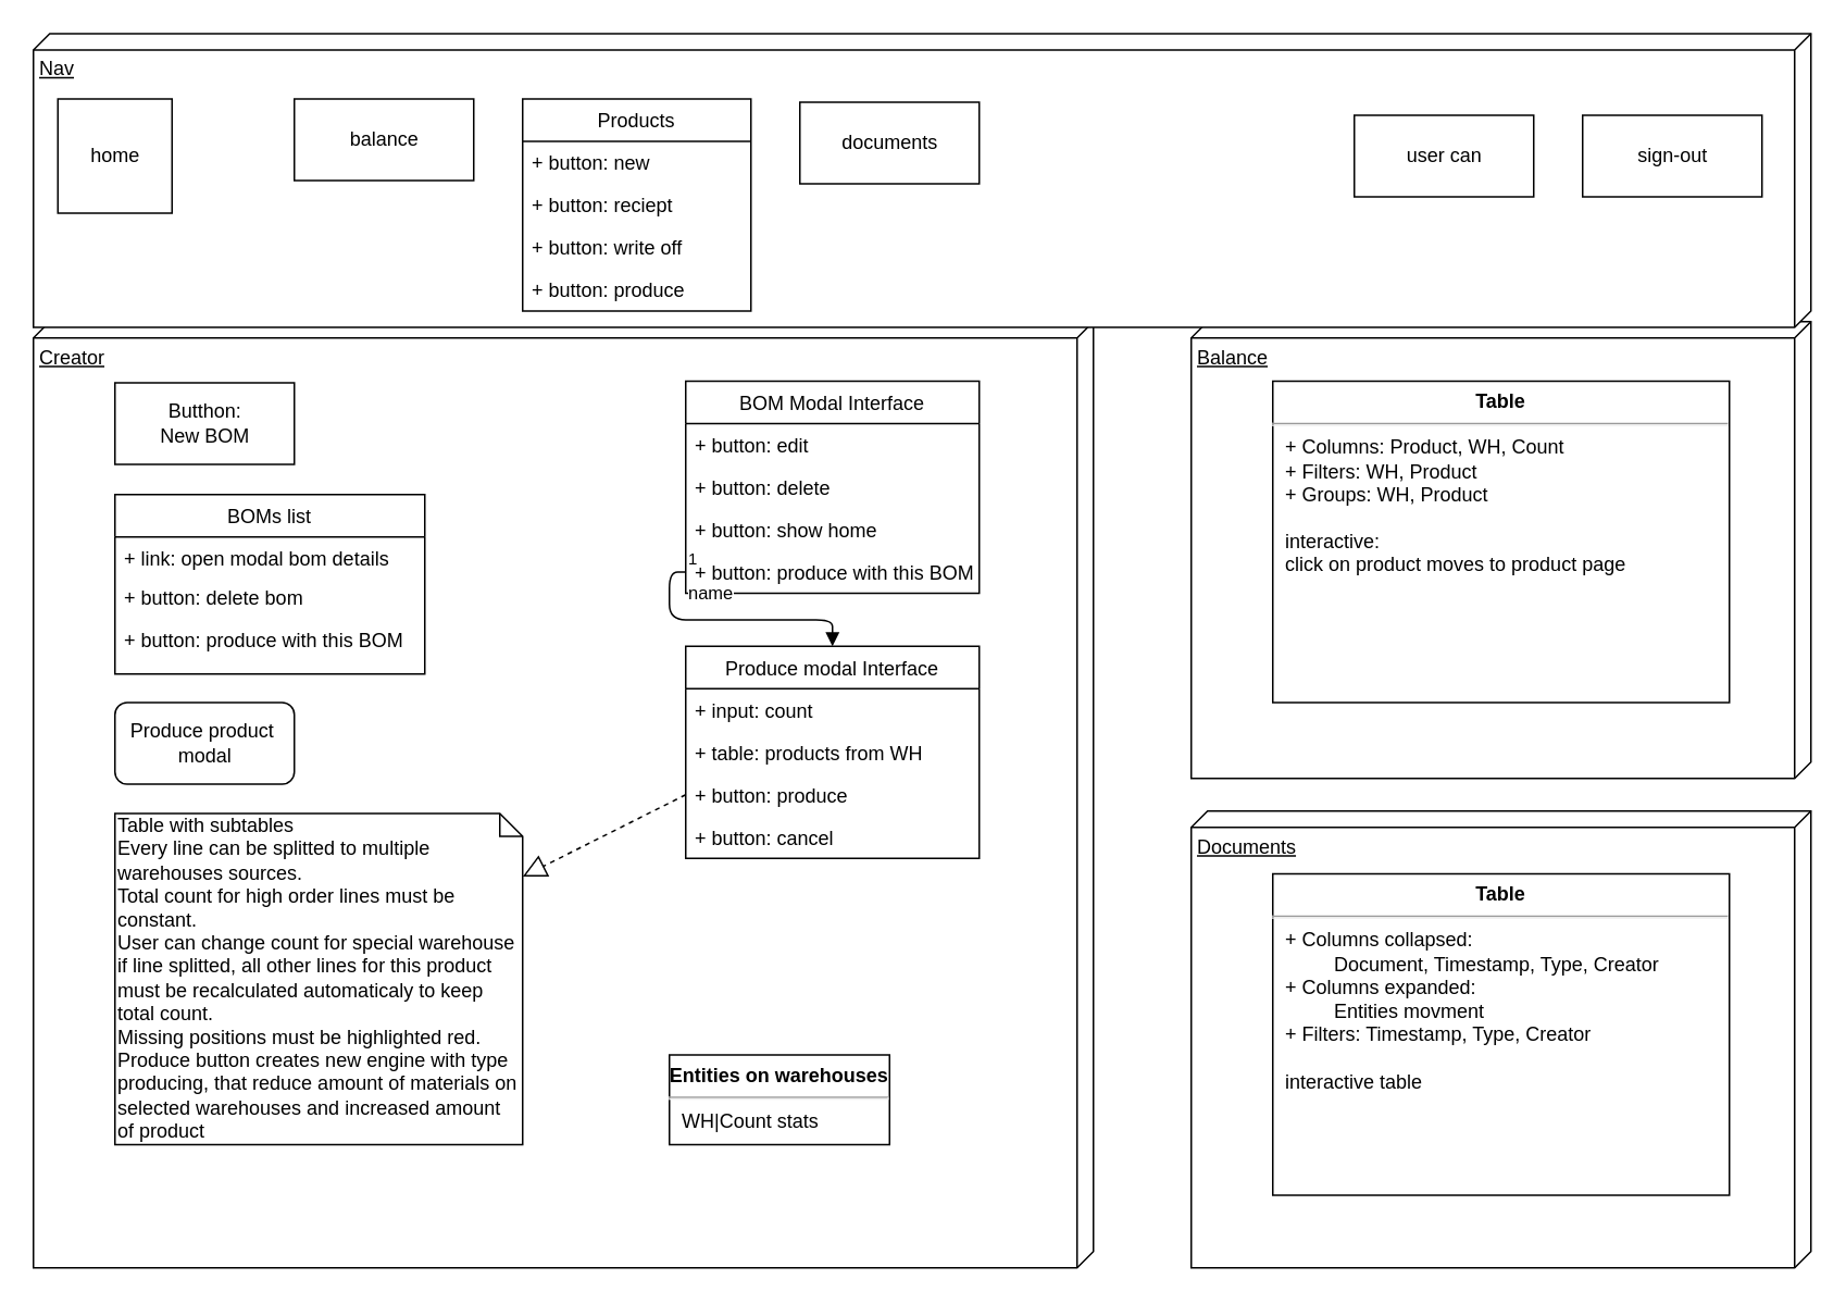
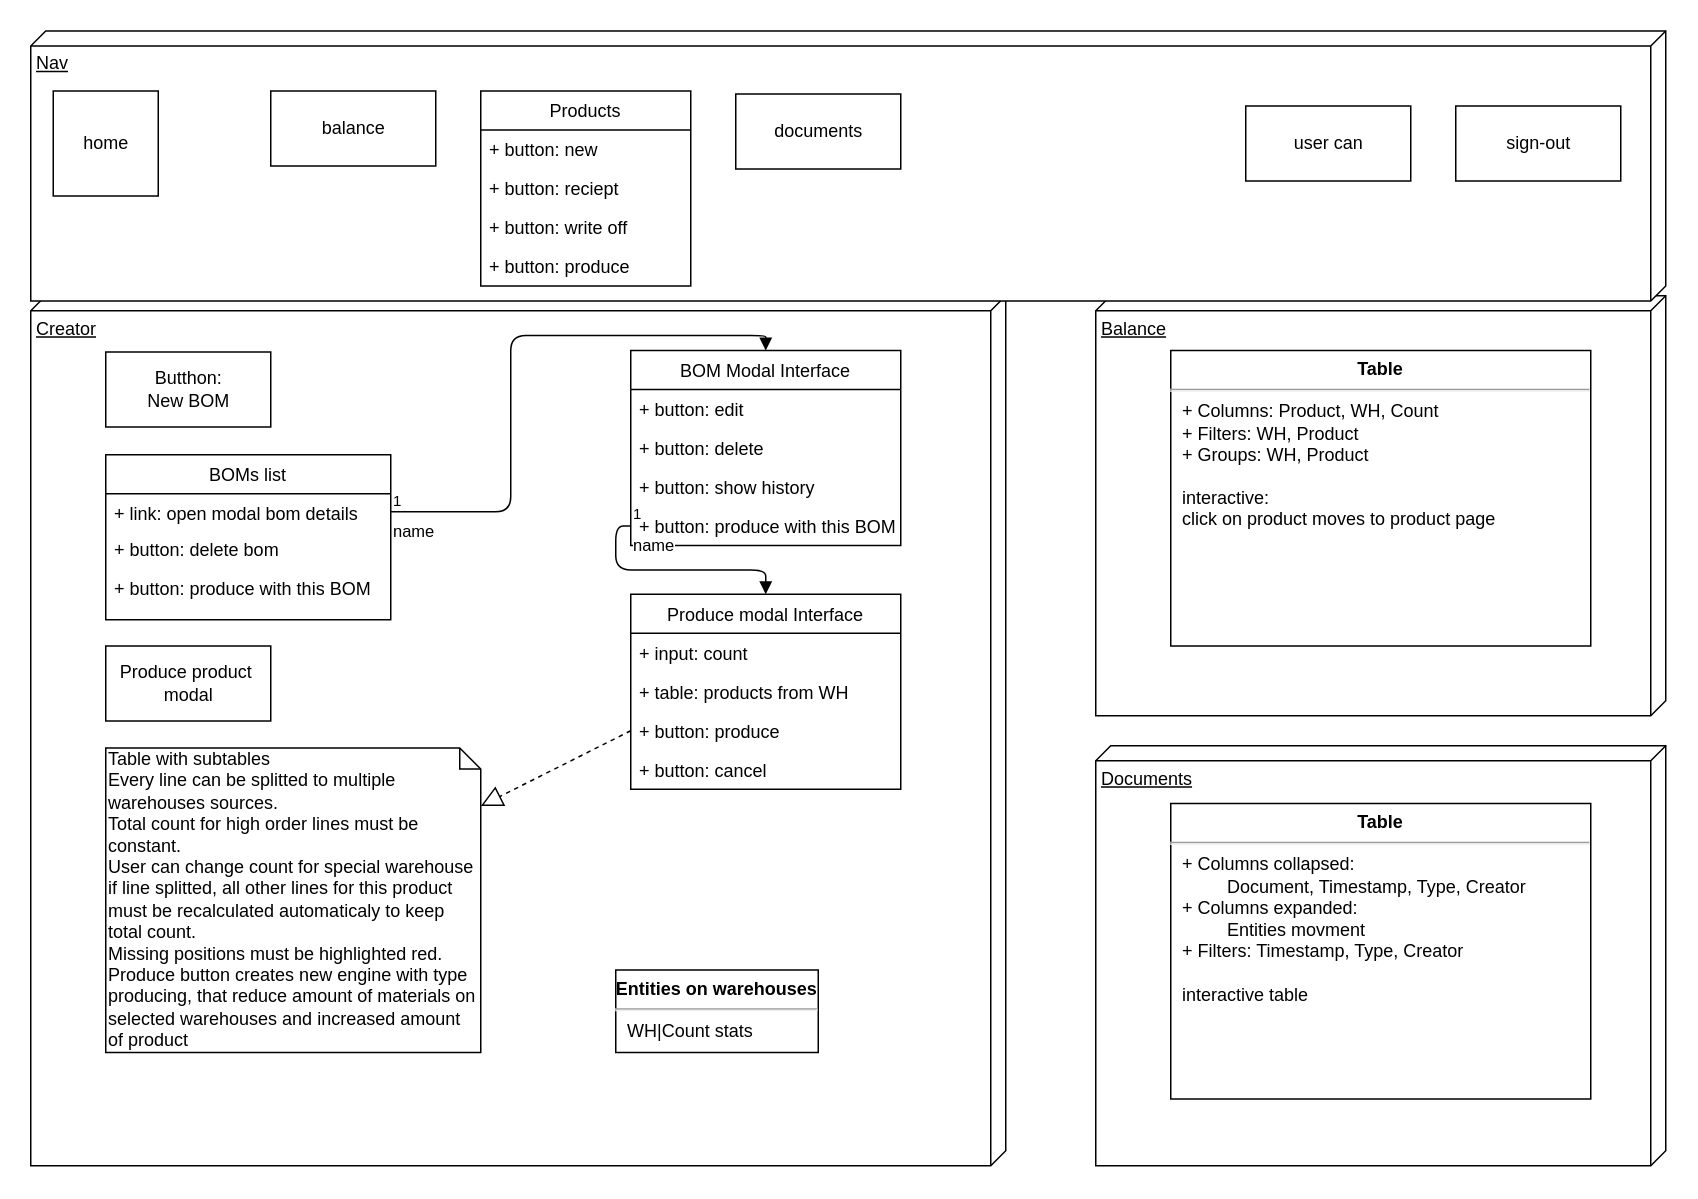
  <mxCell id="0" />
  <mxCell id="1" parent="0" />
  <mxCell id="2" value="Creator" style="verticalAlign=top;align=left;spacingTop=8;spacingLeft=2;spacingRight=12;shape=cube;size=10;direction=south;fontStyle=4;html=1;" parent="1" vertex="1"><mxGeometry x="20" y="196.5" width="650" height="580" as="geometry" /></mxCell>
  <mxCell id="3" value="Balance" style="verticalAlign=top;align=left;spacingTop=8;spacingLeft=2;spacingRight=12;shape=cube;size=10;direction=south;fontStyle=4;html=1;" parent="1" vertex="1"><mxGeometry x="730" y="196.5" width="380" height="280" as="geometry" /></mxCell>
  <mxCell id="4" value="&lt;p style=&quot;margin: 0px ; margin-top: 6px ; text-align: center&quot;&gt;&lt;b&gt;Table&lt;/b&gt;&lt;/p&gt;&lt;hr&gt;&lt;p style=&quot;margin: 0px ; margin-left: 8px&quot;&gt;+ Columns: Product, WH, Count&lt;/p&gt;&lt;p style=&quot;margin: 0px ; margin-left: 8px&quot;&gt;+ Filters: WH, Product&lt;br&gt;&lt;/p&gt;&lt;p style=&quot;margin: 0px ; margin-left: 8px&quot;&gt;+ Groups: WH, Product&lt;/p&gt;&lt;p style=&quot;margin: 0px ; margin-left: 8px&quot;&gt;&lt;br&gt;&lt;/p&gt;&lt;p style=&quot;margin: 0px ; margin-left: 8px&quot;&gt;interactive:&lt;/p&gt;&lt;p style=&quot;margin: 0px ; margin-left: 8px&quot;&gt;click on product moves to product page&lt;/p&gt;" style="align=left;overflow=fill;html=1;" parent="1" vertex="1"><mxGeometry x="780" y="233" width="280" height="197" as="geometry" /></mxCell>
- <mxCell id="5" value="Produce product&amp;nbsp;&lt;br&gt;modal&lt;br&gt;" style="html=1;rounded=1;" parent="1" vertex="1"><mxGeometry x="70" y="430" width="110" height="50" as="geometry" /></mxCell>
+ <mxCell id="5" value="Produce product&amp;nbsp;&lt;br&gt;modal&lt;br&gt;" style="html=1;" parent="1" vertex="1"><mxGeometry x="70" y="430" width="110" height="50" as="geometry" /></mxCell>
  <mxCell id="6" value="Butthon:&lt;br&gt;New BOM" style="html=1;" parent="1" vertex="1"><mxGeometry x="70" y="234" width="110" height="50" as="geometry" /></mxCell>
  <mxCell id="7" value="BOMs list" style="swimlane;fontStyle=0;childLayout=stackLayout;horizontal=1;startSize=26;fillColor=none;horizontalStack=0;resizeParent=1;resizeParentMax=0;resizeLast=0;collapsible=1;marginBottom=0;" parent="1" vertex="1"><mxGeometry x="70" y="302.5" width="190" height="110" as="geometry" /></mxCell>
  <mxCell id="8" value="+ link: open modal bom details" style="text;strokeColor=none;fillColor=none;align=left;verticalAlign=top;spacingLeft=4;spacingRight=4;overflow=hidden;rotatable=0;points=[[0,0.5],[1,0.5]];portConstraint=eastwest;" parent="7" vertex="1"><mxGeometry y="26" width="190" height="24" as="geometry" /></mxCell>
  <mxCell id="9" value="+ button: delete bom" style="text;strokeColor=none;fillColor=none;align=left;verticalAlign=top;spacingLeft=4;spacingRight=4;overflow=hidden;rotatable=0;points=[[0,0.5],[1,0.5]];portConstraint=eastwest;" parent="7" vertex="1"><mxGeometry y="50" width="190" height="26" as="geometry" /></mxCell>
  <mxCell id="10" value="+ button: produce with this BOM" style="text;strokeColor=none;fillColor=none;align=left;verticalAlign=top;spacingLeft=4;spacingRight=4;overflow=hidden;rotatable=0;points=[[0,0.5],[1,0.5]];portConstraint=eastwest;" parent="7" vertex="1"><mxGeometry y="76" width="190" height="34" as="geometry" /></mxCell>
  <mxCell id="11" value="BOM Modal Interface" style="swimlane;fontStyle=0;childLayout=stackLayout;horizontal=1;startSize=26;fillColor=none;horizontalStack=0;resizeParent=1;resizeParentMax=0;resizeLast=0;collapsible=1;marginBottom=0;" parent="1" vertex="1"><mxGeometry x="420" y="233" width="180" height="130" as="geometry" /></mxCell>
  <mxCell id="12" value="+ button: edit" style="text;strokeColor=none;fillColor=none;align=left;verticalAlign=top;spacingLeft=4;spacingRight=4;overflow=hidden;rotatable=0;points=[[0,0.5],[1,0.5]];portConstraint=eastwest;" parent="11" vertex="1"><mxGeometry y="26" width="180" height="26" as="geometry" /></mxCell>
  <mxCell id="13" value="+ button: delete" style="text;strokeColor=none;fillColor=none;align=left;verticalAlign=top;spacingLeft=4;spacingRight=4;overflow=hidden;rotatable=0;points=[[0,0.5],[1,0.5]];portConstraint=eastwest;" parent="11" vertex="1"><mxGeometry y="52" width="180" height="26" as="geometry" /></mxCell>
- <mxCell id="14" value="+ button: show home" style="text;strokeColor=none;fillColor=none;align=left;verticalAlign=top;spacingLeft=4;spacingRight=4;overflow=hidden;rotatable=0;points=[[0,0.5],[1,0.5]];portConstraint=eastwest;" parent="11" vertex="1"><mxGeometry y="78" width="180" height="26" as="geometry" /></mxCell>
+ <mxCell id="14" value="+ button: show history" style="text;strokeColor=none;fillColor=none;align=left;verticalAlign=top;spacingLeft=4;spacingRight=4;overflow=hidden;rotatable=0;points=[[0,0.5],[1,0.5]];portConstraint=eastwest;" parent="11" vertex="1"><mxGeometry y="78" width="180" height="26" as="geometry" /></mxCell>
  <mxCell id="15" value="+ button: produce with this BOM" style="text;strokeColor=none;fillColor=none;align=left;verticalAlign=top;spacingLeft=4;spacingRight=4;overflow=hidden;rotatable=0;points=[[0,0.5],[1,0.5]];portConstraint=eastwest;" parent="11" vertex="1"><mxGeometry y="104" width="180" height="26" as="geometry" /></mxCell>
+ <mxCell id="16" value="name" style="endArrow=block;endFill=1;html=1;edgeStyle=orthogonalEdgeStyle;align=left;verticalAlign=top;entryX=0.5;entryY=0;entryDx=0;entryDy=0;" parent="1" source="8" target="11" edge="1"><mxGeometry x="-1" relative="1" as="geometry"><mxPoint x="270" y="530" as="sourcePoint" /><mxPoint x="430" y="530" as="targetPoint" /></mxGeometry></mxCell>
+ <mxCell id="17" value="1" style="resizable=0;html=1;align=left;verticalAlign=bottom;labelBackgroundColor=#ffffff;fontSize=10;" parent="16" connectable="0" vertex="1"><mxGeometry x="-1" relative="1" as="geometry" /></mxCell>
  <mxCell id="18" value="Produce modal Interface" style="swimlane;fontStyle=0;childLayout=stackLayout;horizontal=1;startSize=26;fillColor=none;horizontalStack=0;resizeParent=1;resizeParentMax=0;resizeLast=0;collapsible=1;marginBottom=0;" parent="1" vertex="1"><mxGeometry x="420" y="395.5" width="180" height="130" as="geometry" /></mxCell>
  <mxCell id="19" value="+ input: count" style="text;strokeColor=none;fillColor=none;align=left;verticalAlign=top;spacingLeft=4;spacingRight=4;overflow=hidden;rotatable=0;points=[[0,0.5],[1,0.5]];portConstraint=eastwest;" parent="18" vertex="1"><mxGeometry y="26" width="180" height="26" as="geometry" /></mxCell>
  <mxCell id="20" value="+ table: products from WH" style="text;strokeColor=none;fillColor=none;align=left;verticalAlign=top;spacingLeft=4;spacingRight=4;overflow=hidden;rotatable=0;points=[[0,0.5],[1,0.5]];portConstraint=eastwest;" parent="18" vertex="1"><mxGeometry y="52" width="180" height="26" as="geometry" /></mxCell>
  <mxCell id="21" value="+ button: produce" style="text;strokeColor=none;fillColor=none;align=left;verticalAlign=top;spacingLeft=4;spacingRight=4;overflow=hidden;rotatable=0;points=[[0,0.5],[1,0.5]];portConstraint=eastwest;" parent="18" vertex="1"><mxGeometry y="78" width="180" height="26" as="geometry" /></mxCell>
  <mxCell id="22" value="+ button: cancel" style="text;strokeColor=none;fillColor=none;align=left;verticalAlign=top;spacingLeft=4;spacingRight=4;overflow=hidden;rotatable=0;points=[[0,0.5],[1,0.5]];portConstraint=eastwest;" parent="18" vertex="1"><mxGeometry y="104" width="180" height="26" as="geometry" /></mxCell>
  <mxCell id="23" value="name" style="endArrow=block;endFill=1;html=1;edgeStyle=orthogonalEdgeStyle;align=left;verticalAlign=top;" parent="1" source="15" target="18" edge="1"><mxGeometry x="-1" relative="1" as="geometry"><mxPoint x="260" y="283" as="sourcePoint" /><mxPoint x="430" y="308" as="targetPoint" /></mxGeometry></mxCell>
  <mxCell id="24" value="1" style="resizable=0;html=1;align=left;verticalAlign=bottom;labelBackgroundColor=#ffffff;fontSize=10;" parent="23" connectable="0" vertex="1"><mxGeometry x="-1" relative="1" as="geometry" /></mxCell>
  <mxCell id="25" value="Table with subtables&lt;br&gt;Every line can be splitted to multiple warehouses sources.&lt;br&gt;Total count for high order lines must be constant.&lt;br&gt;User can change count for special warehouse if line splitted, all other lines for this product must be recalculated automaticaly to keep total count.&lt;br&gt;Missing positions must be highlighted red.&lt;br&gt;Produce button creates new engine with type producing, that reduce amount of materials on selected warehouses and increased amount of product&lt;br&gt;" style="shape=note;whiteSpace=wrap;html=1;size=14;verticalAlign=top;align=left;spacingTop=-6;" parent="1" vertex="1"><mxGeometry x="70" y="498" width="250" height="203" as="geometry" /></mxCell>
  <mxCell id="26" value="" style="endArrow=block;dashed=1;endFill=0;endSize=12;html=1;exitX=0;exitY=0.5;exitDx=0;exitDy=0;" parent="1" source="21" target="25" edge="1"><mxGeometry width="160" relative="1" as="geometry"><mxPoint x="300" y="700" as="sourcePoint" /><mxPoint x="460" y="700" as="targetPoint" /></mxGeometry></mxCell>
  <mxCell id="27" value="Nav" style="verticalAlign=top;align=left;spacingTop=8;spacingLeft=2;spacingRight=12;shape=cube;size=10;direction=south;fontStyle=4;html=1;" vertex="1" parent="1"><mxGeometry x="20" y="20" width="1090" height="180" as="geometry" /></mxCell>
  <mxCell id="28" value="home" style="html=1;" vertex="1" parent="1"><mxGeometry x="35" y="60" width="70" height="70" as="geometry" /></mxCell>
  <mxCell id="29" value="Products" style="swimlane;fontStyle=0;childLayout=stackLayout;horizontal=1;startSize=26;fillColor=none;horizontalStack=0;resizeParent=1;resizeParentMax=0;resizeLast=0;collapsible=1;marginBottom=0;" vertex="1" parent="1"><mxGeometry x="320" y="60" width="140" height="130" as="geometry" /></mxCell>
  <mxCell id="30" value="+ button: new" style="text;strokeColor=none;fillColor=none;align=left;verticalAlign=top;spacingLeft=4;spacingRight=4;overflow=hidden;rotatable=0;points=[[0,0.5],[1,0.5]];portConstraint=eastwest;" vertex="1" parent="29"><mxGeometry y="26" width="140" height="26" as="geometry" /></mxCell>
  <mxCell id="31" value="+ button: reciept" style="text;strokeColor=none;fillColor=none;align=left;verticalAlign=top;spacingLeft=4;spacingRight=4;overflow=hidden;rotatable=0;points=[[0,0.5],[1,0.5]];portConstraint=eastwest;" vertex="1" parent="29"><mxGeometry y="52" width="140" height="26" as="geometry" /></mxCell>
  <mxCell id="32" value="+ button: write off" style="text;strokeColor=none;fillColor=none;align=left;verticalAlign=top;spacingLeft=4;spacingRight=4;overflow=hidden;rotatable=0;points=[[0,0.5],[1,0.5]];portConstraint=eastwest;" vertex="1" parent="29"><mxGeometry y="78" width="140" height="26" as="geometry" /></mxCell>
  <mxCell id="33" value="+ button: produce" style="text;strokeColor=none;fillColor=none;align=left;verticalAlign=top;spacingLeft=4;spacingRight=4;overflow=hidden;rotatable=0;points=[[0,0.5],[1,0.5]];portConstraint=eastwest;" vertex="1" parent="29"><mxGeometry y="104" width="140" height="26" as="geometry" /></mxCell>
  <mxCell id="34" value="balance" style="html=1;" vertex="1" parent="1"><mxGeometry x="180" y="60" width="110" height="50" as="geometry" /></mxCell>
  <mxCell id="35" value="sign-out" style="html=1;" vertex="1" parent="1"><mxGeometry x="970" y="70" width="110" height="50" as="geometry" /></mxCell>
  <mxCell id="36" value="user can" style="html=1;" vertex="1" parent="1"><mxGeometry x="830" y="70" width="110" height="50" as="geometry" /></mxCell>
  <mxCell id="37" value="documents" style="html=1;" vertex="1" parent="1"><mxGeometry x="490" y="62" width="110" height="50" as="geometry" /></mxCell>
  <mxCell id="38" value="Documents" style="verticalAlign=top;align=left;spacingTop=8;spacingLeft=2;spacingRight=12;shape=cube;size=10;direction=south;fontStyle=4;html=1;" vertex="1" parent="1"><mxGeometry x="730" y="496.5" width="380" height="280" as="geometry" /></mxCell>
  <mxCell id="39" value="&lt;p style=&quot;margin: 0px ; margin-top: 6px ; text-align: center&quot;&gt;&lt;b&gt;Table&lt;/b&gt;&lt;/p&gt;&lt;hr&gt;&lt;p style=&quot;margin: 0px ; margin-left: 8px&quot;&gt;+ Columns collapsed:&amp;nbsp;&lt;/p&gt;&lt;p style=&quot;margin: 0px ; margin-left: 8px&quot;&gt;&amp;nbsp; &amp;nbsp; &amp;nbsp; &amp;nbsp; &amp;nbsp;Document, Timestamp, Type, Creator&lt;/p&gt;&lt;p style=&quot;margin: 0px ; margin-left: 8px&quot;&gt;&lt;span&gt;+ Columns expanded:&lt;/span&gt;&lt;/p&gt;&lt;p style=&quot;margin: 0px ; margin-left: 8px&quot;&gt;&lt;span&gt;&amp;nbsp; &amp;nbsp; &amp;nbsp; &amp;nbsp; &amp;nbsp;Entities movment&amp;nbsp;&lt;/span&gt;&lt;/p&gt;&lt;p style=&quot;margin: 0px ; margin-left: 8px&quot;&gt;&lt;span&gt;+ Filters: Timestamp, Type, Creator&lt;/span&gt;&lt;/p&gt;&lt;p style=&quot;margin: 0px ; margin-left: 8px&quot;&gt;&lt;span&gt;&lt;br&gt;&lt;/span&gt;&lt;/p&gt;&lt;p style=&quot;margin: 0px ; margin-left: 8px&quot;&gt;&lt;span&gt;interactive table&lt;/span&gt;&lt;/p&gt;" style="align=left;overflow=fill;html=1;" vertex="1" parent="1"><mxGeometry x="780" y="535" width="280" height="197" as="geometry" /></mxCell>
  <mxCell id="40" value="&lt;p style=&quot;margin: 0px ; margin-top: 6px ; text-align: center&quot;&gt;&lt;b&gt;Entities on warehouses&lt;/b&gt;&lt;/p&gt;&lt;hr&gt;&lt;p style=&quot;margin: 0px ; margin-left: 8px&quot;&gt;WH|Count stats&lt;/p&gt;" style="align=left;overflow=fill;html=1;" vertex="1" parent="1"><mxGeometry x="410" y="646" width="135" height="55" as="geometry" /></mxCell>
